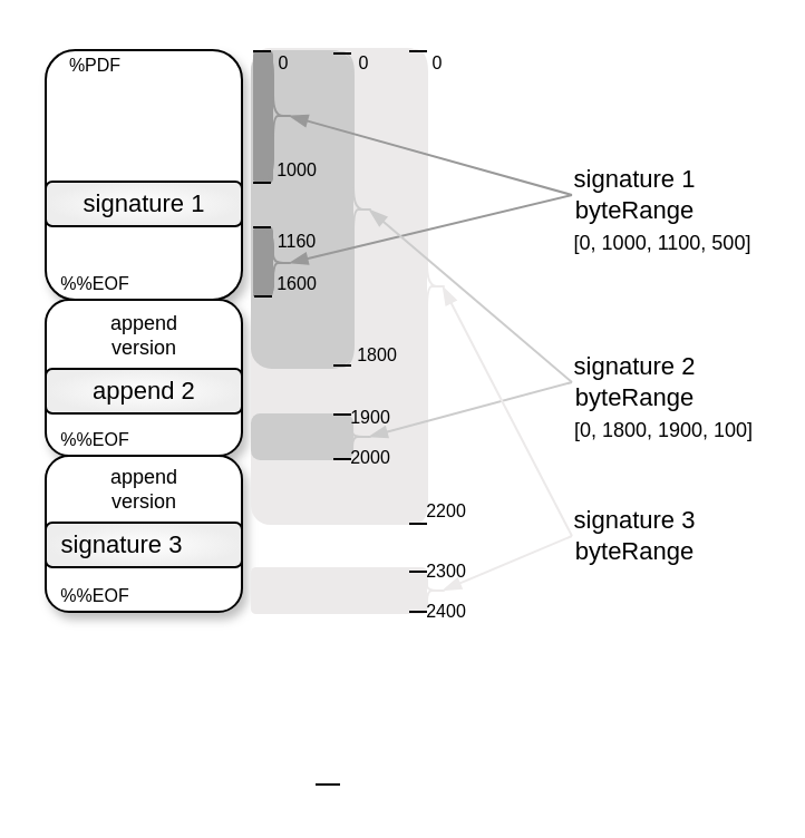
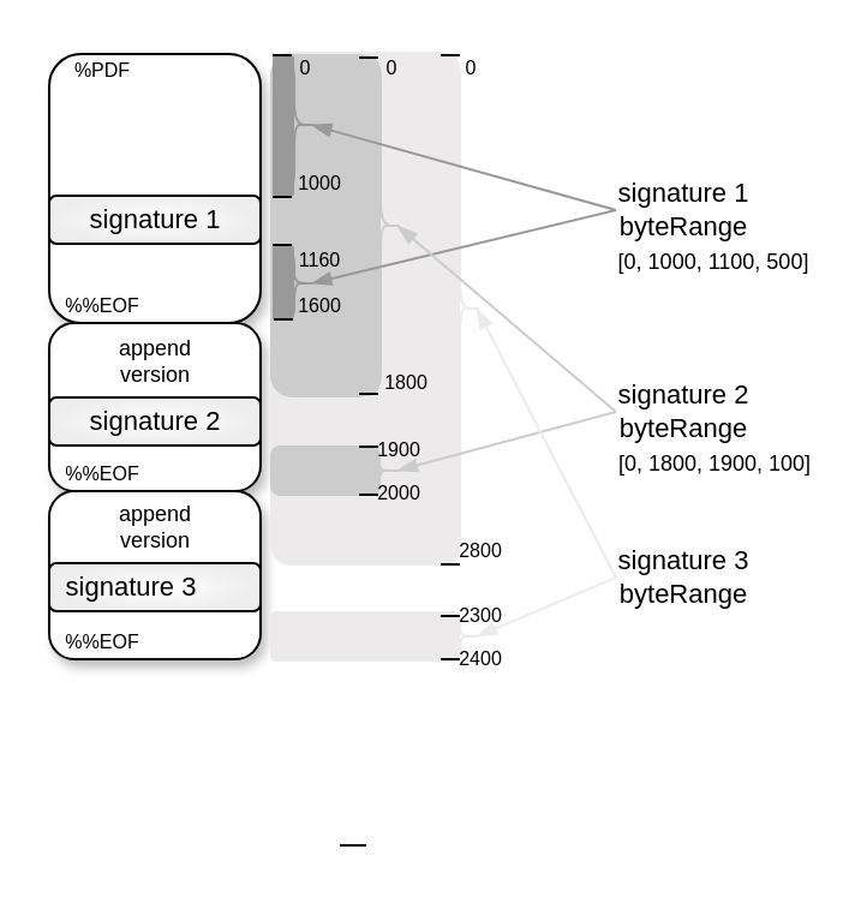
  <mxCell id="0" />
  <mxCell id="1" parent="0" />
  <mxCell id="2" value="" style="whiteSpace=wrap;html=1;hachureGap=4;fontFamily=Architects Daughter;fontSource=https%3A%2F%2Ffonts.googleapis.com%2Fcss%3Ffamily%3DArchitects%2BDaughter;fontSize=20;rounded=1;glass=0;align=left;shadow=1;" vertex="1" parent="1"><mxGeometry x="20" y="22" width="88" height="112" as="geometry" /></mxCell>
  <mxCell id="3" value="" style="whiteSpace=wrap;html=1;hachureGap=4;fontFamily=Architects Daughter;fontSource=https%3A%2F%2Ffonts.googleapis.com%2Fcss%3Ffamily%3DArchitects%2BDaughter;fontSize=20;rounded=1;glass=0;shadow=1;" vertex="1" parent="1"><mxGeometry x="20" y="134" width="88" height="70" as="geometry" /></mxCell>
  <mxCell id="4" value="" style="whiteSpace=wrap;html=1;hachureGap=4;fontFamily=Architects Daughter;fontSource=https%3A%2F%2Ffonts.googleapis.com%2Fcss%3Ffamily%3DArchitects%2BDaughter;fontSize=20;rounded=1;glass=0;shadow=1;" vertex="1" parent="1"><mxGeometry x="20" y="204" width="88" height="70" as="geometry" /></mxCell>
  <mxCell id="5" value="%PDF" style="text;html=1;strokeColor=none;fillColor=none;align=center;verticalAlign=middle;whiteSpace=wrap;rounded=0;fontSize=8;fontFamily=Helvetica;" vertex="1" parent="1"><mxGeometry x="20" y="22" width="45" height="14" as="geometry" /></mxCell>
  <mxCell id="6" value="%%EOF" style="text;html=1;strokeColor=none;fillColor=none;align=center;verticalAlign=middle;whiteSpace=wrap;rounded=0;fontSize=8;fontFamily=Helvetica;" vertex="1" parent="1"><mxGeometry x="20" y="120" width="45" height="14" as="geometry" /></mxCell>
  <mxCell id="7" value="%%EOF" style="text;html=1;strokeColor=none;fillColor=none;align=center;verticalAlign=middle;whiteSpace=wrap;rounded=0;fontSize=8;fontFamily=Helvetica;" vertex="1" parent="1"><mxGeometry x="20" y="190" width="45" height="14" as="geometry" /></mxCell>
  <mxCell id="8" value="%%EOF" style="text;html=1;strokeColor=none;fillColor=none;align=center;verticalAlign=middle;whiteSpace=wrap;rounded=0;fontSize=8;fontFamily=Helvetica;" vertex="1" parent="1"><mxGeometry x="20" y="260" width="45" height="14" as="geometry" /></mxCell>
  <mxCell id="9" value="" style="rounded=1;whiteSpace=wrap;html=1;hachureGap=4;fontFamily=Architects Daughter;fontSource=https%3A%2F%2Ffonts.googleapis.com%2Fcss%3Ffamily%3DArchitects%2BDaughter;fontSize=20;shadow=0;gradientColor=#ededed;gradientDirection=radial;fillColor=default;" vertex="1" parent="1"><mxGeometry x="20" y="165" width="88" height="20" as="geometry" /></mxCell>
  <mxCell id="10" value="" style="rounded=1;whiteSpace=wrap;html=1;hachureGap=4;fontFamily=Architects Daughter;fontSource=https%3A%2F%2Ffonts.googleapis.com%2Fcss%3Ffamily%3DArchitects%2BDaughter;fontSize=20;shadow=0;gradientColor=#ededed;gradientDirection=radial;fillColor=default;" vertex="1" parent="1"><mxGeometry x="20" y="81" width="88" height="20" as="geometry" /></mxCell>
  <mxCell id="11" value="" style="rounded=1;whiteSpace=wrap;html=1;hachureGap=4;fontFamily=Architects Daughter;fontSource=https%3A%2F%2Ffonts.googleapis.com%2Fcss%3Ffamily%3DArchitects%2BDaughter;fontSize=20;shadow=0;gradientColor=#ededed;gradientDirection=radial;fillColor=default;" vertex="1" parent="1"><mxGeometry x="20" y="234" width="88" height="20" as="geometry" /></mxCell>
  <mxCell id="12" value="signature 1" style="text;html=1;strokeColor=none;fillColor=none;align=center;verticalAlign=middle;whiteSpace=wrap;rounded=0;fontSize=11;fontFamily=Helvetica;" vertex="1" parent="1"><mxGeometry x="34.5" y="84" width="59" height="14" as="geometry" /></mxCell>
  <mxCell id="13" value="" style="rounded=1;whiteSpace=wrap;html=1;hachureGap=4;fontFamily=Architects Daughter;fontSource=https%3A%2F%2Ffonts.googleapis.com%2Fcss%3Ffamily%3DArchitects%2BDaughter;fontSize=20;arcSize=11;fillColor=#eceaea;strokeColor=none;" vertex="1" parent="1"><mxGeometry x="112" y="21" width="79" height="214" as="geometry" /></mxCell>
- <mxCell id="14" value="append 2" style="text;html=1;strokeColor=none;fillColor=none;align=center;verticalAlign=middle;whiteSpace=wrap;rounded=0;fontSize=11;fontFamily=Helvetica;" vertex="1" parent="1"><mxGeometry x="34.5" y="168" width="59" height="14" as="geometry" /></mxCell>
+ <mxCell id="14" value="signature 2" style="text;html=1;strokeColor=none;fillColor=none;align=center;verticalAlign=middle;whiteSpace=wrap;rounded=0;fontSize=11;fontFamily=Helvetica;" vertex="1" parent="1"><mxGeometry x="34.5" y="168" width="59" height="14" as="geometry" /></mxCell>
  <mxCell id="15" value="signature 3" style="text;html=1;strokeColor=none;fillColor=none;align=center;verticalAlign=middle;whiteSpace=wrap;rounded=0;fontSize=11;fontFamily=Helvetica;" vertex="1" parent="1"><mxGeometry x="24.5" y="237" width="59" height="14" as="geometry" /></mxCell>
  <mxCell id="16" value="append version" style="text;html=1;strokeColor=none;fillColor=none;align=center;verticalAlign=middle;whiteSpace=wrap;rounded=0;fontSize=9;fontFamily=Helvetica;" vertex="1" parent="1"><mxGeometry x="34.5" y="138" width="59" height="24" as="geometry" /></mxCell>
  <mxCell id="17" value="append version" style="text;html=1;strokeColor=none;fillColor=none;align=center;verticalAlign=middle;whiteSpace=wrap;rounded=0;fontSize=9;fontFamily=Helvetica;" vertex="1" parent="1"><mxGeometry x="34.5" y="207" width="59" height="24" as="geometry" /></mxCell>
  <mxCell id="18" value="" style="rounded=1;whiteSpace=wrap;html=1;hachureGap=4;fontFamily=Architects Daughter;fontSource=https%3A%2F%2Ffonts.googleapis.com%2Fcss%3Ffamily%3DArchitects%2BDaughter;fontSize=20;arcSize=20;fillColor=#CCCCCC;strokeColor=none;" vertex="1" parent="1"><mxGeometry x="112" y="22" width="46" height="143" as="geometry" /></mxCell>
  <mxCell id="19" value="" style="rounded=1;whiteSpace=wrap;html=1;hachureGap=4;fontFamily=Architects Daughter;fontSource=https%3A%2F%2Ffonts.googleapis.com%2Fcss%3Ffamily%3DArchitects%2BDaughter;fontSize=20;strokeColor=none;fillColor=#999999;absoluteArcSize=0;arcSize=26;imageHeight=24;" vertex="1" parent="1"><mxGeometry x="113" y="22" width="9" height="60" as="geometry" /></mxCell>
  <mxCell id="20" value="" style="shape=curlyBracket;whiteSpace=wrap;html=1;rounded=1;flipH=1;labelPosition=right;verticalLabelPosition=middle;align=left;verticalAlign=middle;hachureGap=4;fontFamily=Architects Daughter;fontSource=https%3A%2F%2Ffonts.googleapis.com%2Fcss%3Ffamily%3DArchitects%2BDaughter;fontSize=20;shadow=0;gradientDirection=radial;labelBackgroundColor=none;gradientColor=#ffffff;fillColor=none;size=0.5;strokeColor=#999999;perimeterSpacing=0;" vertex="1" parent="1"><mxGeometry x="113" y="23" width="18" height="57" as="geometry" /></mxCell>
  <mxCell id="21" value="" style="rounded=1;whiteSpace=wrap;html=1;hachureGap=4;fontFamily=Architects Daughter;fontSource=https%3A%2F%2Ffonts.googleapis.com%2Fcss%3Ffamily%3DArchitects%2BDaughter;fontSize=20;strokeColor=none;fillColor=#999999;arcSize=26;" vertex="1" parent="1"><mxGeometry x="113" y="101" width="9" height="32" as="geometry" /></mxCell>
  <mxCell id="22" value="" style="shape=curlyBracket;whiteSpace=wrap;html=1;rounded=1;flipH=1;labelPosition=right;verticalLabelPosition=middle;align=left;verticalAlign=middle;hachureGap=4;fontFamily=Architects Daughter;fontSource=https%3A%2F%2Ffonts.googleapis.com%2Fcss%3Ffamily%3DArchitects%2BDaughter;fontSize=20;shadow=0;gradientDirection=radial;labelBackgroundColor=none;gradientColor=default;fillColor=#FFFF66;size=0.5;strokeColor=#999999;perimeterSpacing=0;" vertex="1" parent="1"><mxGeometry x="113" y="103" width="18" height="29" as="geometry" /></mxCell>
  <mxCell id="23" value="" style="shape=curlyBracket;whiteSpace=wrap;html=1;rounded=1;flipH=1;labelPosition=right;verticalLabelPosition=middle;align=left;verticalAlign=middle;hachureGap=4;fontFamily=Architects Daughter;fontSource=https%3A%2F%2Ffonts.googleapis.com%2Fcss%3Ffamily%3DArchitects%2BDaughter;fontSize=20;shadow=0;gradientColor=default;gradientDirection=east;fillColor=none;noLabel=0;portConstraintRotation=0;snapToPoint=0;fixDash=0;size=0.45;strokeColor=#cccccc;" vertex="1" parent="1"><mxGeometry x="147" y="23" width="20" height="141" as="geometry" /></mxCell>
  <mxCell id="24" value="" style="rounded=1;whiteSpace=wrap;html=1;hachureGap=4;fontFamily=Architects Daughter;fontSource=https%3A%2F%2Ffonts.googleapis.com%2Fcss%3Ffamily%3DArchitects%2BDaughter;fontSize=20;arcSize=20;fillColor=#CCCCCC;strokeColor=none;" vertex="1" parent="1"><mxGeometry x="112" y="185" width="46" height="21" as="geometry" /></mxCell>
  <mxCell id="25" value="" style="shape=curlyBracket;whiteSpace=wrap;html=1;rounded=1;flipH=1;labelPosition=right;verticalLabelPosition=middle;align=left;verticalAlign=middle;hachureGap=4;fontFamily=Architects Daughter;fontSource=https%3A%2F%2Ffonts.googleapis.com%2Fcss%3Ffamily%3DArchitects%2BDaughter;fontSize=20;shadow=0;gradientColor=default;gradientDirection=east;fillColor=none;noLabel=0;portConstraintRotation=0;snapToPoint=0;fixDash=0;size=0.45;strokeColor=#cccccc;" vertex="1" parent="1"><mxGeometry x="146" y="187" width="21" height="17" as="geometry" /></mxCell>
  <mxCell id="26" value="" style="shape=curlyBracket;whiteSpace=wrap;html=1;rounded=1;flipH=1;labelPosition=right;verticalLabelPosition=middle;align=left;verticalAlign=middle;hachureGap=4;fontFamily=Architects Daughter;fontSource=https%3A%2F%2Ffonts.googleapis.com%2Fcss%3Ffamily%3DArchitects%2BDaughter;fontSize=20;shadow=0;gradientColor=default;gradientDirection=east;fillColor=none;noLabel=0;portConstraintRotation=0;snapToPoint=0;fixDash=0;size=0.45;strokeColor=#eceaea;" vertex="1" parent="1"><mxGeometry x="180" y="22" width="20" height="212" as="geometry" /></mxCell>
  <mxCell id="27" value="" style="rounded=1;whiteSpace=wrap;html=1;hachureGap=4;fontFamily=Architects Daughter;fontSource=https%3A%2F%2Ffonts.googleapis.com%2Fcss%3Ffamily%3DArchitects%2BDaughter;fontSize=20;arcSize=11;fillColor=#eceaea;strokeColor=none;" vertex="1" parent="1"><mxGeometry x="112" y="254" width="79" height="21" as="geometry" /></mxCell>
  <mxCell id="28" value="" style="shape=curlyBracket;whiteSpace=wrap;html=1;rounded=1;flipH=1;labelPosition=right;verticalLabelPosition=middle;align=left;verticalAlign=middle;hachureGap=4;fontFamily=Architects Daughter;fontSource=https%3A%2F%2Ffonts.googleapis.com%2Fcss%3Ffamily%3DArchitects%2BDaughter;fontSize=20;shadow=0;gradientColor=default;gradientDirection=east;fillColor=none;noLabel=0;portConstraintRotation=0;snapToPoint=0;fixDash=0;size=0.45;strokeColor=#eceaea;" vertex="1" parent="1"><mxGeometry x="180" y="255" width="20" height="19" as="geometry" /></mxCell>
  <mxCell id="29" value="signature 1&lt;br&gt;byteRange" style="text;html=1;strokeColor=none;fillColor=none;align=center;verticalAlign=middle;whiteSpace=wrap;rounded=0;fontSize=11;fontFamily=Helvetica;" vertex="1" parent="1"><mxGeometry x="256" y="73" width="57" height="28" as="geometry" /></mxCell>
  <mxCell id="30" value="signature 2&lt;br&gt;byteRange" style="text;html=1;strokeColor=none;fillColor=none;align=center;verticalAlign=middle;whiteSpace=wrap;rounded=0;fontSize=11;fontFamily=Helvetica;" vertex="1" parent="1"><mxGeometry x="256" y="157" width="57" height="28" as="geometry" /></mxCell>
  <mxCell id="31" value="signature 3&lt;br&gt;byteRange" style="text;html=1;strokeColor=none;fillColor=none;align=center;verticalAlign=middle;whiteSpace=wrap;rounded=0;fontSize=11;fontFamily=Helvetica;" vertex="1" parent="1"><mxGeometry x="256" y="226" width="57" height="28" as="geometry" /></mxCell>
  <mxCell id="32" value="" style="endArrow=blockThin;html=1;rounded=0;hachureGap=4;fontFamily=Architects Daughter;fontSource=https%3A%2F%2Ffonts.googleapis.com%2Fcss%3Ffamily%3DArchitects%2BDaughter;fontSize=20;fontColor=default;exitX=0;exitY=0.5;exitDx=0;exitDy=0;entryX=0.1;entryY=0.5;entryDx=0;entryDy=0;entryPerimeter=0;endFill=1;strokeColor=#999999;" edge="1" parent="1" source="29" target="20"><mxGeometry width="50" height="50" relative="1" as="geometry"><mxPoint x="133" y="164" as="sourcePoint" /><mxPoint x="183" y="114" as="targetPoint" /></mxGeometry></mxCell>
  <mxCell id="33" value="" style="endArrow=blockThin;html=1;rounded=0;hachureGap=4;fontFamily=Architects Daughter;fontSource=https%3A%2F%2Ffonts.googleapis.com%2Fcss%3Ffamily%3DArchitects%2BDaughter;fontSize=20;fontColor=default;exitX=0;exitY=0.5;exitDx=0;exitDy=0;entryX=0.1;entryY=0.5;entryDx=0;entryDy=0;entryPerimeter=0;endFill=1;strokeColor=#999999;" edge="1" parent="1" source="29" target="22"><mxGeometry width="50" height="50" relative="1" as="geometry"><mxPoint x="266" y="97" as="sourcePoint" /><mxPoint x="139" y="62" as="targetPoint" /></mxGeometry></mxCell>
  <mxCell id="34" value="" style="endArrow=blockThin;html=1;rounded=0;hachureGap=4;fontFamily=Architects Daughter;fontSource=https%3A%2F%2Ffonts.googleapis.com%2Fcss%3Ffamily%3DArchitects%2BDaughter;fontSize=20;fontColor=default;exitX=0;exitY=0.5;exitDx=0;exitDy=0;entryX=0.1;entryY=0.5;entryDx=0;entryDy=0;entryPerimeter=0;endFill=1;strokeColor=#cccccc;" edge="1" parent="1" source="30" target="23"><mxGeometry width="50" height="50" relative="1" as="geometry"><mxPoint x="276" y="107" as="sourcePoint" /><mxPoint x="149" y="72" as="targetPoint" /></mxGeometry></mxCell>
  <mxCell id="35" value="" style="endArrow=blockThin;html=1;rounded=0;hachureGap=4;fontFamily=Architects Daughter;fontSource=https%3A%2F%2Ffonts.googleapis.com%2Fcss%3Ffamily%3DArchitects%2BDaughter;fontSize=20;fontColor=default;exitX=0;exitY=0.5;exitDx=0;exitDy=0;entryX=0.1;entryY=0.5;entryDx=0;entryDy=0;entryPerimeter=0;endFill=1;strokeColor=#cccccc;" edge="1" parent="1" source="30" target="25"><mxGeometry width="50" height="50" relative="1" as="geometry"><mxPoint x="286" y="117" as="sourcePoint" /><mxPoint x="159" y="82" as="targetPoint" /></mxGeometry></mxCell>
  <mxCell id="36" value="" style="endArrow=blockThin;html=1;rounded=0;hachureGap=4;fontFamily=Architects Daughter;fontSource=https%3A%2F%2Ffonts.googleapis.com%2Fcss%3Ffamily%3DArchitects%2BDaughter;fontSize=20;fontColor=default;exitX=0;exitY=0.5;exitDx=0;exitDy=0;entryX=0.1;entryY=0.5;entryDx=0;entryDy=0;entryPerimeter=0;endFill=1;strokeColor=#eceaea;" edge="1" parent="1" source="31" target="26"><mxGeometry width="50" height="50" relative="1" as="geometry"><mxPoint x="296" y="127" as="sourcePoint" /><mxPoint x="169" y="92" as="targetPoint" /></mxGeometry></mxCell>
  <mxCell id="37" value="" style="endArrow=blockThin;html=1;rounded=0;hachureGap=4;fontFamily=Architects Daughter;fontSource=https%3A%2F%2Ffonts.googleapis.com%2Fcss%3Ffamily%3DArchitects%2BDaughter;fontSize=20;fontColor=default;exitX=0;exitY=0.5;exitDx=0;exitDy=0;entryX=0.1;entryY=0.5;entryDx=0;entryDy=0;entryPerimeter=0;endFill=1;strokeColor=#eceaea;" edge="1" parent="1" source="31" target="28"><mxGeometry width="50" height="50" relative="1" as="geometry"><mxPoint x="306" y="137" as="sourcePoint" /><mxPoint x="179" y="102" as="targetPoint" /></mxGeometry></mxCell>
  <mxCell id="38" value="[0, 1000, 1100, 500]" style="text;html=1;strokeColor=none;fillColor=none;align=center;verticalAlign=middle;whiteSpace=wrap;rounded=0;fontSize=9;fontFamily=Helvetica;" vertex="1" parent="1"><mxGeometry x="256" y="101" width="82" height="15" as="geometry" /></mxCell>
  <mxCell id="39" value="[0, 1800, 1900, 100]" style="text;html=1;strokeColor=none;fillColor=none;align=center;verticalAlign=middle;whiteSpace=wrap;rounded=0;fontSize=9;fontFamily=Helvetica;" vertex="1" parent="1"><mxGeometry x="256" y="185" width="83" height="15" as="geometry" /></mxCell>
  <mxCell id="40" value="0" style="text;html=1;strokeColor=none;fillColor=none;align=center;verticalAlign=middle;whiteSpace=wrap;rounded=0;fontSize=8;fontFamily=Helvetica;" vertex="1" parent="1"><mxGeometry x="122" y="22" width="10" height="12" as="geometry" /></mxCell>
  <mxCell id="41" value="1000" style="text;html=1;strokeColor=none;fillColor=none;align=center;verticalAlign=middle;whiteSpace=wrap;rounded=0;fontSize=8;fontFamily=Helvetica;" vertex="1" parent="1"><mxGeometry x="122" y="69" width="22" height="13" as="geometry" /></mxCell>
  <mxCell id="42" value="1160" style="text;html=1;strokeColor=none;fillColor=none;align=center;verticalAlign=middle;whiteSpace=wrap;rounded=0;fontSize=8;fontFamily=Helvetica;" vertex="1" parent="1"><mxGeometry x="122" y="101" width="22" height="13" as="geometry" /></mxCell>
  <mxCell id="43" value="1600" style="text;html=1;strokeColor=none;fillColor=none;align=center;verticalAlign=middle;whiteSpace=wrap;rounded=0;fontSize=8;fontFamily=Helvetica;" vertex="1" parent="1"><mxGeometry x="122" y="120" width="22" height="13" as="geometry" /></mxCell>
  <mxCell id="44" value="0" style="text;html=1;strokeColor=none;fillColor=none;align=center;verticalAlign=middle;whiteSpace=wrap;rounded=0;fontSize=8;fontFamily=Helvetica;" vertex="1" parent="1"><mxGeometry x="158" y="22" width="10" height="12" as="geometry" /></mxCell>
  <mxCell id="45" value="1800" style="text;html=1;strokeColor=none;fillColor=none;align=center;verticalAlign=middle;whiteSpace=wrap;rounded=0;fontSize=8;fontFamily=Helvetica;" vertex="1" parent="1"><mxGeometry x="158" y="152" width="22" height="13" as="geometry" /></mxCell>
  <mxCell id="46" value="1900" style="text;html=1;strokeColor=none;fillColor=none;align=center;verticalAlign=middle;whiteSpace=wrap;rounded=0;fontSize=8;fontFamily=Helvetica;" vertex="1" parent="1"><mxGeometry x="158" y="182" width="16" height="10" as="geometry" /></mxCell>
  <mxCell id="47" value="2000" style="text;html=1;strokeColor=none;fillColor=none;align=center;verticalAlign=middle;whiteSpace=wrap;rounded=0;fontSize=8;fontFamily=Helvetica;" vertex="1" parent="1"><mxGeometry x="158" y="200" width="16" height="10" as="geometry" /></mxCell>
  <mxCell id="48" value="0" style="text;html=1;strokeColor=none;fillColor=none;align=center;verticalAlign=middle;whiteSpace=wrap;rounded=0;fontSize=8;fontFamily=Helvetica;" vertex="1" parent="1"><mxGeometry x="191" y="22" width="10" height="12" as="geometry" /></mxCell>
- <mxCell id="49" value="2200" style="text;html=1;strokeColor=none;fillColor=none;align=center;verticalAlign=middle;whiteSpace=wrap;rounded=0;fontSize=8;fontFamily=Helvetica;" vertex="1" parent="1"><mxGeometry x="192" y="224" width="16" height="10" as="geometry" /></mxCell>
+ <mxCell id="49" value="2800" style="text;html=1;strokeColor=none;fillColor=none;align=center;verticalAlign=middle;whiteSpace=wrap;rounded=0;fontSize=8;fontFamily=Helvetica;" vertex="1" parent="1"><mxGeometry x="192" y="224" width="16" height="10" as="geometry" /></mxCell>
  <mxCell id="50" value="2300" style="text;html=1;strokeColor=none;fillColor=none;align=center;verticalAlign=middle;whiteSpace=wrap;rounded=0;fontSize=8;fontFamily=Helvetica;" vertex="1" parent="1"><mxGeometry x="192" y="251" width="16" height="10" as="geometry" /></mxCell>
  <mxCell id="51" value="2400" style="text;html=1;strokeColor=none;fillColor=none;align=center;verticalAlign=middle;whiteSpace=wrap;rounded=0;fontSize=8;fontFamily=Helvetica;" vertex="1" parent="1"><mxGeometry x="192" y="269" width="16" height="10" as="geometry" /></mxCell>
  <mxCell id="52" value="" style="line;strokeWidth=1;html=1;rounded=1;hachureGap=4;strokeColor=default;fontFamily=Architects Daughter;fontSource=https%3A%2F%2Ffonts.googleapis.com%2Fcss%3Ffamily%3DArchitects%2BDaughter;fontSize=20;fontColor=default;fillColor=default;" vertex="1" parent="1"><mxGeometry x="141" y="349" width="11" height="5" as="geometry" /></mxCell>
  <mxCell id="53" value="" style="line;strokeWidth=1;html=1;rounded=1;hachureGap=4;strokeColor=default;fontFamily=Architects Daughter;fontSource=https%3A%2F%2Ffonts.googleapis.com%2Fcss%3Ffamily%3DArchitects%2BDaughter;fontSize=20;fontColor=default;fillColor=default;" vertex="1" parent="1"><mxGeometry x="113" y="20" width="8" height="5" as="geometry" /></mxCell>
  <mxCell id="54" value="" style="line;strokeWidth=1;html=1;rounded=1;hachureGap=4;strokeColor=default;fontFamily=Architects Daughter;fontSource=https%3A%2F%2Ffonts.googleapis.com%2Fcss%3Ffamily%3DArchitects%2BDaughter;fontSize=20;fontColor=default;fillColor=default;" vertex="1" parent="1"><mxGeometry x="113" y="79" width="8" height="5" as="geometry" /></mxCell>
  <mxCell id="55" value="" style="line;strokeWidth=1;html=1;rounded=1;hachureGap=4;strokeColor=default;fontFamily=Architects Daughter;fontSource=https%3A%2F%2Ffonts.googleapis.com%2Fcss%3Ffamily%3DArchitects%2BDaughter;fontSize=20;fontColor=default;fillColor=default;" vertex="1" parent="1"><mxGeometry x="113" y="99" width="8" height="5" as="geometry" /></mxCell>
  <mxCell id="56" value="" style="line;strokeWidth=1;html=1;rounded=1;hachureGap=4;strokeColor=default;fontFamily=Architects Daughter;fontSource=https%3A%2F%2Ffonts.googleapis.com%2Fcss%3Ffamily%3DArchitects%2BDaughter;fontSize=20;fontColor=default;fillColor=default;" vertex="1" parent="1"><mxGeometry x="113.5" y="130" width="8" height="5" as="geometry" /></mxCell>
  <mxCell id="57" value="" style="line;strokeWidth=1;html=1;rounded=1;hachureGap=4;strokeColor=default;fontFamily=Architects Daughter;fontSource=https%3A%2F%2Ffonts.googleapis.com%2Fcss%3Ffamily%3DArchitects%2BDaughter;fontSize=20;fontColor=default;fillColor=default;" vertex="1" parent="1"><mxGeometry x="149" y="21" width="8" height="5" as="geometry" /></mxCell>
  <mxCell id="58" value="" style="line;strokeWidth=1;html=1;rounded=1;hachureGap=4;strokeColor=default;fontFamily=Architects Daughter;fontSource=https%3A%2F%2Ffonts.googleapis.com%2Fcss%3Ffamily%3DArchitects%2BDaughter;fontSize=20;fontColor=default;fillColor=default;" vertex="1" parent="1"><mxGeometry x="149" y="161" width="8" height="5" as="geometry" /></mxCell>
  <mxCell id="59" value="" style="line;strokeWidth=1;html=1;rounded=1;hachureGap=4;strokeColor=default;fontFamily=Architects Daughter;fontSource=https%3A%2F%2Ffonts.googleapis.com%2Fcss%3Ffamily%3DArchitects%2BDaughter;fontSize=20;fontColor=default;fillColor=default;" vertex="1" parent="1"><mxGeometry x="149" y="183" width="8" height="5" as="geometry" /></mxCell>
  <mxCell id="60" value="" style="line;strokeWidth=1;html=1;rounded=1;hachureGap=4;strokeColor=default;fontFamily=Architects Daughter;fontSource=https%3A%2F%2Ffonts.googleapis.com%2Fcss%3Ffamily%3DArchitects%2BDaughter;fontSize=20;fontColor=default;fillColor=default;" vertex="1" parent="1"><mxGeometry x="149" y="203" width="8" height="5" as="geometry" /></mxCell>
  <mxCell id="61" value="" style="line;strokeWidth=1;html=1;rounded=1;hachureGap=4;strokeColor=default;fontFamily=Architects Daughter;fontSource=https%3A%2F%2Ffonts.googleapis.com%2Fcss%3Ffamily%3DArchitects%2BDaughter;fontSize=20;fontColor=default;fillColor=default;" vertex="1" parent="1"><mxGeometry x="183" y="20" width="8" height="5" as="geometry" /></mxCell>
  <mxCell id="62" value="" style="line;strokeWidth=1;html=1;rounded=1;hachureGap=4;strokeColor=default;fontFamily=Architects Daughter;fontSource=https%3A%2F%2Ffonts.googleapis.com%2Fcss%3Ffamily%3DArchitects%2BDaughter;fontSize=20;fontColor=default;fillColor=default;" vertex="1" parent="1"><mxGeometry x="183" y="232" width="8" height="5" as="geometry" /></mxCell>
  <mxCell id="63" value="" style="line;strokeWidth=1;html=1;rounded=1;hachureGap=4;strokeColor=default;fontFamily=Architects Daughter;fontSource=https%3A%2F%2Ffonts.googleapis.com%2Fcss%3Ffamily%3DArchitects%2BDaughter;fontSize=20;fontColor=default;fillColor=default;" vertex="1" parent="1"><mxGeometry x="183" y="253.5" width="8" height="5" as="geometry" /></mxCell>
  <mxCell id="64" value="" style="line;strokeWidth=1;html=1;rounded=1;hachureGap=4;strokeColor=default;fontFamily=Architects Daughter;fontSource=https%3A%2F%2Ffonts.googleapis.com%2Fcss%3Ffamily%3DArchitects%2BDaughter;fontSize=20;fontColor=default;fillColor=default;" vertex="1" parent="1"><mxGeometry x="183" y="271.5" width="8" height="5" as="geometry" /></mxCell>
